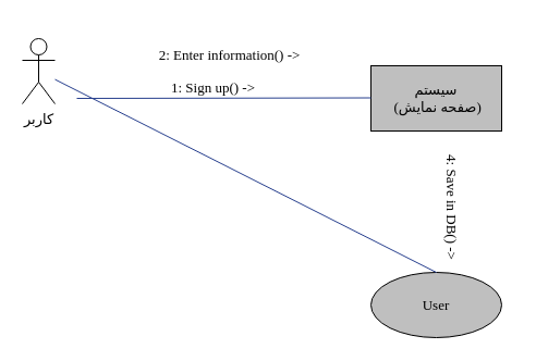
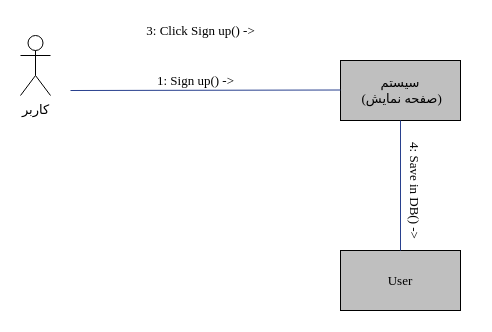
  <mxCell id="0" />
  <mxCell id="1" parent="0" />
  <mxCell id="2" value="&lt;font style=&quot;font-size: 13px&quot; face=&quot;B Zar&quot;&gt;کاربر&lt;/font&gt;" style="shape=umlActor;verticalLabelPosition=bottom;verticalAlign=top;html=1;outlineConnect=0;" parent="1" vertex="1"><mxGeometry x="20" y="35" width="30" height="60" as="geometry" /></mxCell>
  <mxCell id="3" value="&lt;font face=&quot;B Zar&quot; style=&quot;font-size: 13px&quot;&gt;سیستم&lt;br&gt;&amp;nbsp;(صفحه نمایش)&lt;/font&gt;" style="rounded=0;whiteSpace=wrap;html=1;fillColor=#BFBFBF;" parent="1" vertex="1"><mxGeometry x="340" y="60" width="120" height="60" as="geometry" /></mxCell>
- <mxCell id="4" value="&lt;font face=&quot;Times New Roman&quot; style=&quot;font-size: 13px&quot;&gt;User&lt;/font&gt;" style="ellipse;whiteSpace=wrap;html=1;fillColor=#BFBFBF;" parent="1" vertex="1"><mxGeometry x="340" y="250" width="120" height="60" as="geometry" /></mxCell>
+ <mxCell id="4" value="&lt;font face=&quot;Times New Roman&quot; style=&quot;font-size: 13px&quot;&gt;User&lt;/font&gt;" style="rounded=0;whiteSpace=wrap;html=1;fillColor=#BFBFBF;" parent="1" vertex="1"><mxGeometry x="340" y="250" width="120" height="60" as="geometry" /></mxCell>
  <mxCell id="5" value="" style="endArrow=none;html=1;strokeColor=#28408E;" parent="1" edge="1"><mxGeometry width="50" height="50" relative="1" as="geometry"><mxPoint x="70" y="90" as="sourcePoint" /><mxPoint x="340" y="89.5" as="targetPoint" /></mxGeometry></mxCell>
- <mxCell id="6" value="" style="endArrow=none;html=1;exitX=0.5;exitY=0;exitDx=0;exitDy=0;strokeColor=#28408E;" parent="1" source="4" target="2" edge="1"><mxGeometry width="50" height="50" relative="1" as="geometry"><mxPoint x="170" y="160" as="sourcePoint" /><mxPoint x="220" y="110" as="targetPoint" /></mxGeometry></mxCell>
+ <mxCell id="6" value="" style="endArrow=none;html=1;exitX=0.5;exitY=0;exitDx=0;exitDy=0;entryX=0.5;entryY=1;entryDx=0;entryDy=0;strokeColor=#28408E;" parent="1" source="4" target="3" edge="1"><mxGeometry width="50" height="50" relative="1" as="geometry"><mxPoint x="170" y="160" as="sourcePoint" /><mxPoint x="220" y="110" as="targetPoint" /></mxGeometry></mxCell>
  <mxCell id="7" value="&lt;font face=&quot;Times New Roman&quot; style=&quot;font-size: 13px&quot;&gt;1: Sign up() -&amp;gt;&lt;/font&gt;" style="text;html=1;align=center;verticalAlign=middle;resizable=0;points=[];autosize=1;" parent="1" vertex="1"><mxGeometry x="150" y="70" width="90" height="20" as="geometry" /></mxCell>
- <mxCell id="8" value="&lt;font face=&quot;Times New Roman&quot; style=&quot;font-size: 13px&quot;&gt;2: Enter information() -&amp;gt;&lt;/font&gt;" style="text;html=1;align=center;verticalAlign=middle;resizable=0;points=[];autosize=1;" parent="1" vertex="1"><mxGeometry x="135" y="40" width="150" height="20" as="geometry" /></mxCell>
+ <mxCell id="9" value="&lt;font face=&quot;Times New Roman&quot; style=&quot;font-size: 13px&quot;&gt;3: Click Sign up() -&amp;gt;&lt;/font&gt;" style="text;html=1;align=center;verticalAlign=middle;resizable=0;points=[];autosize=1;" parent="1" vertex="1"><mxGeometry x="140" y="20" width="120" height="20" as="geometry" /></mxCell>
  <mxCell id="10" value="&lt;font face=&quot;Times New Roman&quot; style=&quot;font-size: 13px&quot;&gt;4: Save in DB() -&amp;gt;&lt;/font&gt;" style="text;html=1;align=center;verticalAlign=middle;resizable=0;points=[];autosize=1;rotation=90;" parent="1" vertex="1"><mxGeometry x="360" y="180" width="110" height="20" as="geometry" /></mxCell>
